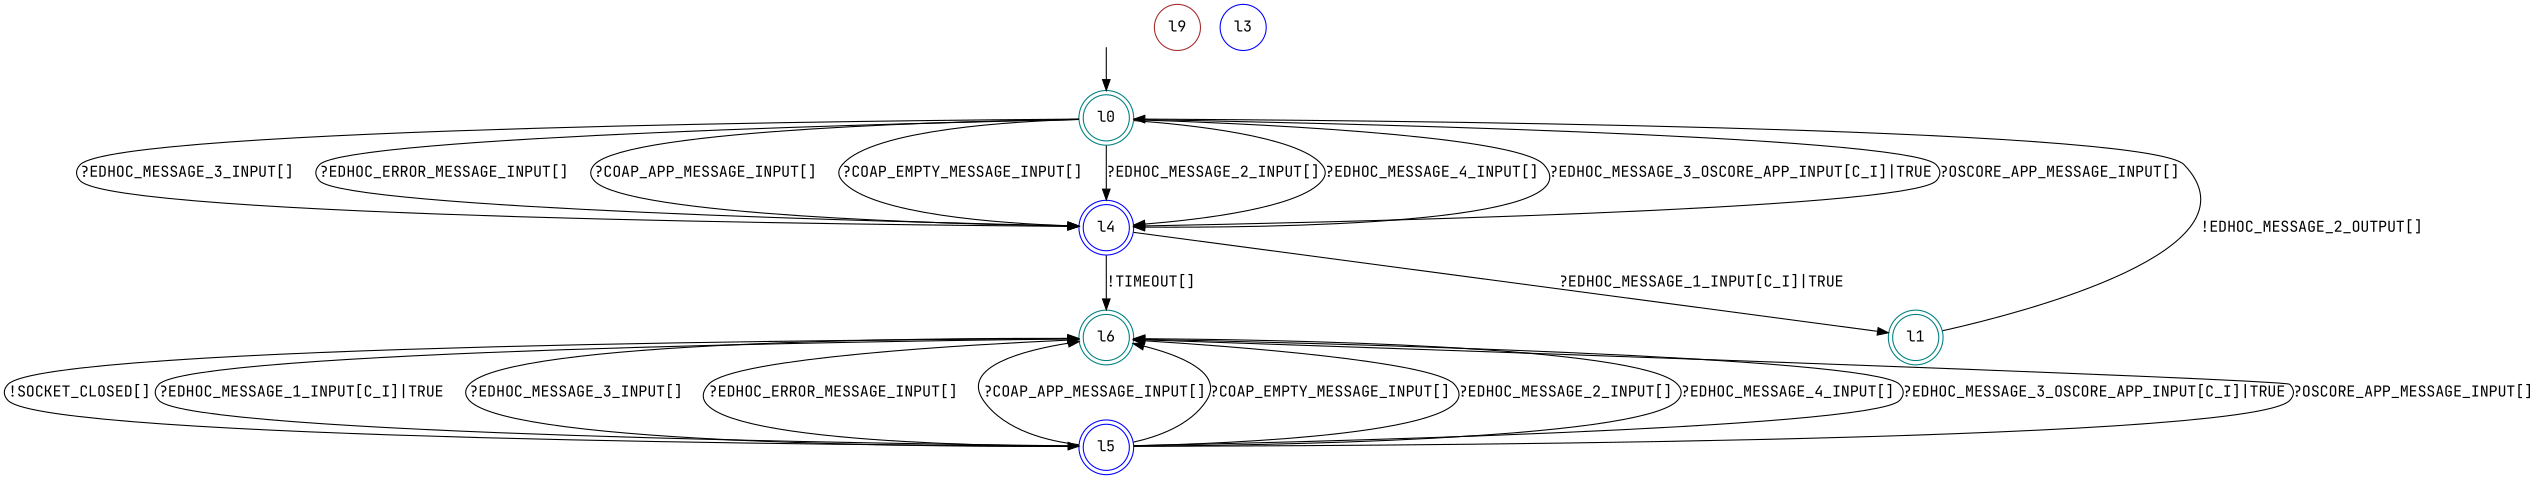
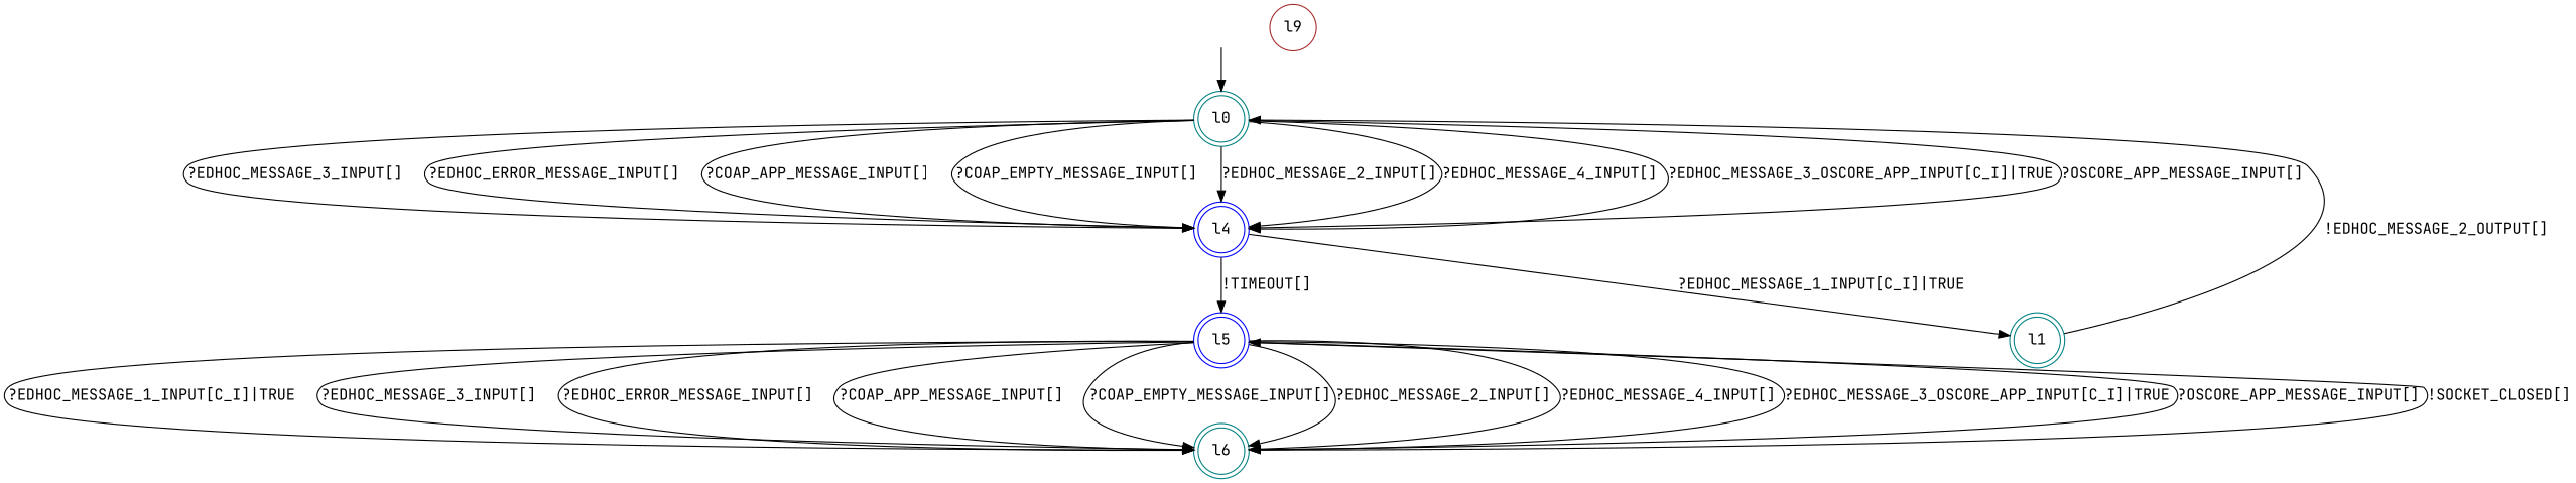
  digraph {
    fontname="JetBrains Mono"
    node [color=teal fontname="JetBrains Mono" shape=doublecircle]
    edge [fontname="JetBrains Mono"]
    "" [color=brown shape=none]
    l0
    l4 [color=blue]
    l1
    l5 [color=blue]
    n6 [color=brown label=l9 shape=circle]
-   l3 [color=blue shape=circle]
    l6
    "" -> l0
    l0 -> l4 [label=<?EDHOC_MESSAGE_3_INPUT[]>]
    l0 -> l4 [label=<?EDHOC_ERROR_MESSAGE_INPUT[]>]
    l0 -> l4 [label=<?COAP_APP_MESSAGE_INPUT[]>]
    l0 -> l4 [label=<?COAP_EMPTY_MESSAGE_INPUT[]>]
    l0 -> l4 [label=<?EDHOC_MESSAGE_2_INPUT[]>]
    l0 -> l4 [label=<?EDHOC_MESSAGE_4_INPUT[]>]
    l0 -> l4 [label=<?EDHOC_MESSAGE_3_OSCORE_APP_INPUT[C_I]|TRUE>]
    l0 -> l4 [label=<?OSCORE_APP_MESSAGE_INPUT[]>]
    l4 -> l1 [label=<?EDHOC_MESSAGE_1_INPUT[C_I]|TRUE>]
-   l4 -> l6 [label=<!TIMEOUT[]>]
+   l4 -> l5 [label=<!TIMEOUT[]>]
    l1 -> l0 [label=<!EDHOC_MESSAGE_2_OUTPUT[]>]
    l5 -> l6 [label=<?EDHOC_MESSAGE_1_INPUT[C_I]|TRUE>]
    l5 -> l6 [label=<?EDHOC_MESSAGE_3_INPUT[]>]
    l5 -> l6 [label=<?EDHOC_ERROR_MESSAGE_INPUT[]>]
    l5 -> l6 [label=<?COAP_APP_MESSAGE_INPUT[]>]
    l5 -> l6 [label=<?COAP_EMPTY_MESSAGE_INPUT[]>]
    l5 -> l6 [label=<?EDHOC_MESSAGE_2_INPUT[]>]
    l5 -> l6 [label=<?EDHOC_MESSAGE_4_INPUT[]>]
    l5 -> l6 [label=<?EDHOC_MESSAGE_3_OSCORE_APP_INPUT[C_I]|TRUE>]
    l5 -> l6 [label=<?OSCORE_APP_MESSAGE_INPUT[]>]
    l6 -> l5 [label=<!SOCKET_CLOSED[]>]
  }
